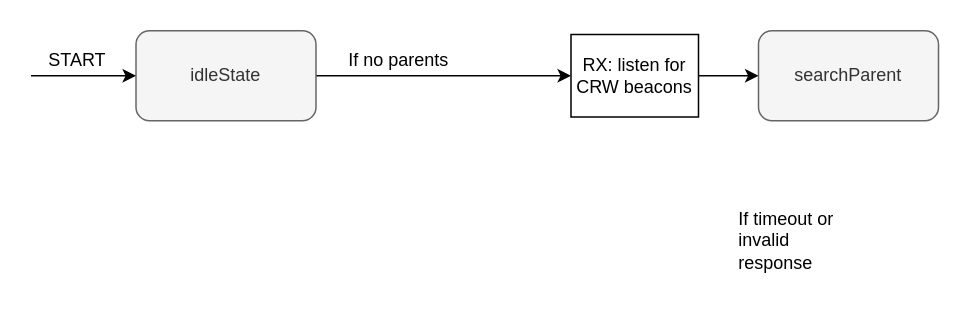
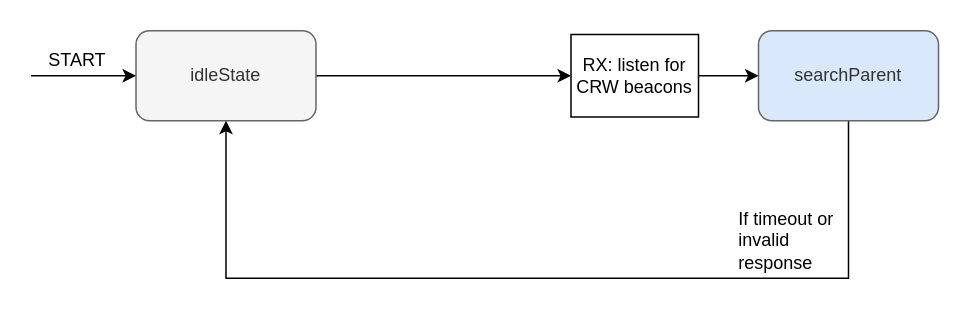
  <mxCell id="0" />
  <mxCell id="1" parent="0" />
  <mxCell id="2" value="" style="edgeStyle=orthogonalEdgeStyle;rounded=0;orthogonalLoop=1;jettySize=auto;html=1;entryX=0;entryY=0.5;entryDx=0;entryDy=0;exitX=1;exitY=0.5;exitDx=0;exitDy=0;" edge="1" parent="1" source="3" target="8"><mxGeometry relative="1" as="geometry"><mxPoint x="430" y="-110" as="targetPoint" /></mxGeometry></mxCell>
  <mxCell id="3" value="&lt;div&gt;idleState&lt;/div&gt;" style="rounded=1;whiteSpace=wrap;html=1;fillColor=#f5f5f5;fontColor=#333333;strokeColor=#666666;" vertex="1" parent="1"><mxGeometry x="90" y="20" width="120" height="60" as="geometry" /></mxCell>
- <mxCell id="5" value="searchParent" style="rounded=1;whiteSpace=wrap;html=1;fillColor=#f5f5f5;fontColor=#333333;strokeColor=#666666;" vertex="1" parent="1"><mxGeometry x="505" y="20" width="120" height="60" as="geometry" /></mxCell>
- <mxCell id="6" value="&lt;div align=&quot;left&quot;&gt;If no parents&lt;br&gt;&lt;/div&gt;" style="text;html=1;align=left;verticalAlign=middle;resizable=0;points=[];autosize=1;" vertex="1" parent="1"><mxGeometry x="230" y="25" width="90" height="30" as="geometry" /></mxCell>
+ <mxCell id="4" style="edgeStyle=orthogonalEdgeStyle;rounded=0;orthogonalLoop=1;jettySize=auto;html=1;exitX=0.5;exitY=1;exitDx=0;exitDy=0;endArrow=classic;endFill=1;entryX=0.5;entryY=1;entryDx=0;entryDy=0;" edge="1" parent="1" source="5" target="3"><mxGeometry relative="1" as="geometry"><mxPoint x="565" y="280" as="targetPoint" /><Array as="points"><mxPoint x="565" y="185" /><mxPoint x="150" y="185" /></Array></mxGeometry></mxCell>
+ <mxCell id="5" value="searchParent" style="rounded=1;whiteSpace=wrap;html=1;fillColor=#dae8fc;fontColor=#333333;strokeColor=#666666;" vertex="1" parent="1"><mxGeometry x="505" y="20" width="120" height="60" as="geometry" /></mxCell>
  <mxCell id="7" value="" style="edgeStyle=orthogonalEdgeStyle;rounded=0;orthogonalLoop=1;jettySize=auto;html=1;" edge="1" parent="1" source="8" target="5"><mxGeometry relative="1" as="geometry" /></mxCell>
  <mxCell id="8" value="RX: listen for CRW beacons" style="rounded=0;whiteSpace=wrap;html=1;" vertex="1" parent="1"><mxGeometry x="380" y="22.5" width="85" height="55" as="geometry" /></mxCell>
  <mxCell id="9" value="" style="endArrow=classic;html=1;rounded=0;entryX=0;entryY=0.5;entryDx=0;entryDy=0;" edge="1" parent="1" target="3"><mxGeometry width="50" height="50" relative="1" as="geometry"><mxPoint x="20" y="50" as="sourcePoint" /><mxPoint x="15" y="-95" as="targetPoint" /></mxGeometry></mxCell>
  <mxCell id="10" value="START" style="text;html=1;align=left;verticalAlign=middle;resizable=0;points=[];autosize=1;" vertex="1" parent="1"><mxGeometry x="30" y="25" width="60" height="30" as="geometry" /></mxCell>
  <mxCell id="11" value="If timeout or&lt;br&gt;&lt;div&gt;invalid &lt;br&gt;&lt;/div&gt;&lt;div&gt;response&lt;/div&gt;" style="text;html=1;align=left;verticalAlign=middle;resizable=0;points=[];autosize=1;" vertex="1" parent="1"><mxGeometry x="490" y="130" width="85" height="60" as="geometry" /></mxCell>
